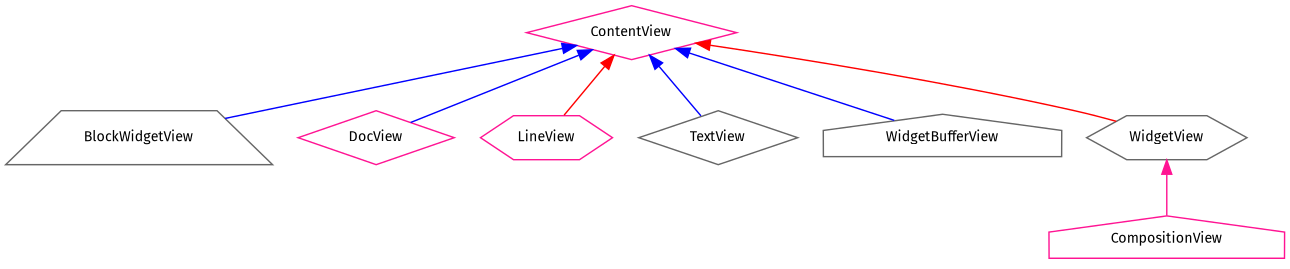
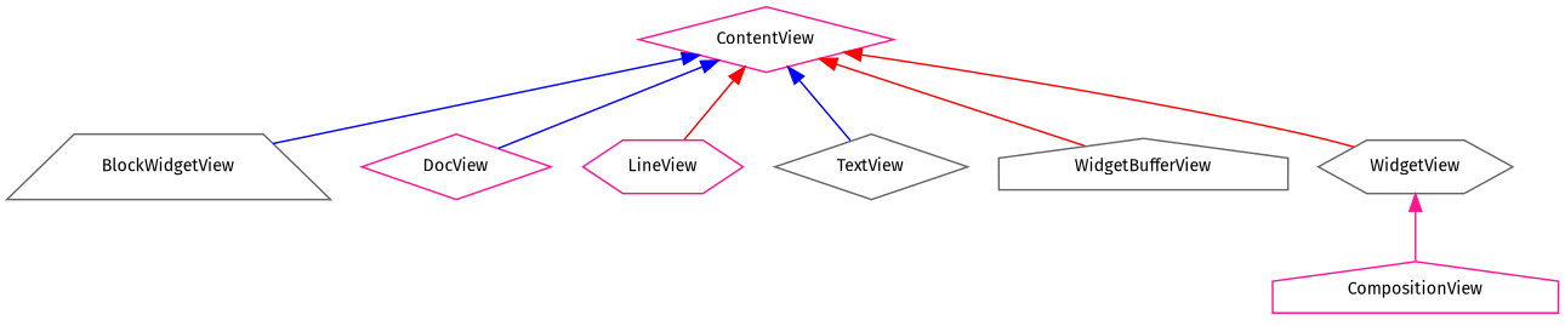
  digraph {
    fontname="Fira Sans"
    rankdir=TB
    node [color=deeppink fillcolor=white fontname="Fira Sans" fontsize=10 shape=diamond style=filled]
    edge [color=blue dir=back fontname="Fira Sans" fontsize=10 labelfontname=Helvetica labelfontsize=10 style=solid]
    n1 [height=0.2 label=ContentView width=0.4]
    n2 [color=gray40 height=0.2 label=BlockWidgetView shape=trapezium width=0.4]
    n3 [height=0.2 label=DocView width=0.4]
    n4 [height=0.2 label=LineView shape=hexagon width=0.4]
    n5 [color=gray40 height=0.2 label=TextView width=0.4]
    n6 [color=gray40 height=0.2 label=WidgetBufferView shape=house width=0.4]
    n7 [color=gray40 height=0.2 label=WidgetView shape=hexagon width=0.4]
    n8 [height=0.2 label=CompositionView shape=house width=0.4]
    n1 -> n2
    n1 -> n3
    n1 -> n4 [color=red]
    n1 -> n5
-   n1 -> n6
+   n1 -> n6 [color=red]
    n1 -> n7 [color=red]
    n7 -> n8 [color=deeppink]
  }
